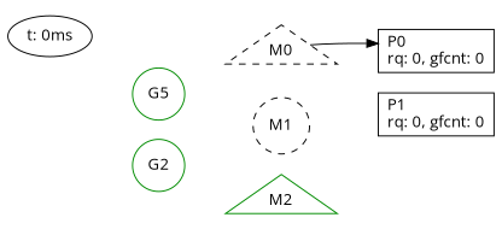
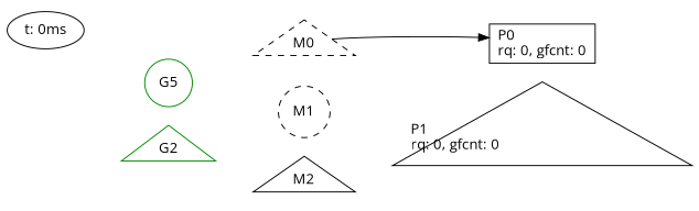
  digraph {
    fontname="Open Sans"
    rankdir=LR
    node [fontname="Open Sans" group=m shape=circle]
    edge [fontname="Open Sans" style=invis]
    n1 [group=p label="P0\lrq: 0, gfcnt: 0\l" shape=box]
-   n2 [group=p label="P1\lrq: 0, gfcnt: 0\l" shape=box]
-   n3 [fillcolor=white label=M2 shape=triangle style=filled color=green4]
+   n2 [group=p label="P1\lrq: 0, gfcnt: 0\l" shape=triangle]
+   n3 [fillcolor=white label=M2 shape=triangle style=filled]
    n4 [fillcolor=white label=M1 style="dashed,filled"]
    n5 [fillcolor=white label=M0 shape=triangle style="dashed,filled"]
    n6 [color=green4 group=g label=G5]
-   n7 [color=green4 group=g label=G2]
+   n7 [color=green4 group=g label=G2 shape=triangle]
    n8 [label="t: 0ms" group="" shape=""]
    subgraph sub_1 {
      rank=same
      n1
      n2
    }
    subgraph sub_2 {
      rank=same
      n3
      n4
      n5
    }
    subgraph sub_3 {
      rank=same
      n6
      n7
    }
    n1 -> n2
    n4 -> n3
    n5 -> n1
    n5 -> n1 [style=""]
    n5 -> n4
    n6 -> n5
    n6 -> n7
    n8 -> n1
    n8 -> n5
    n8 -> n6
  }
